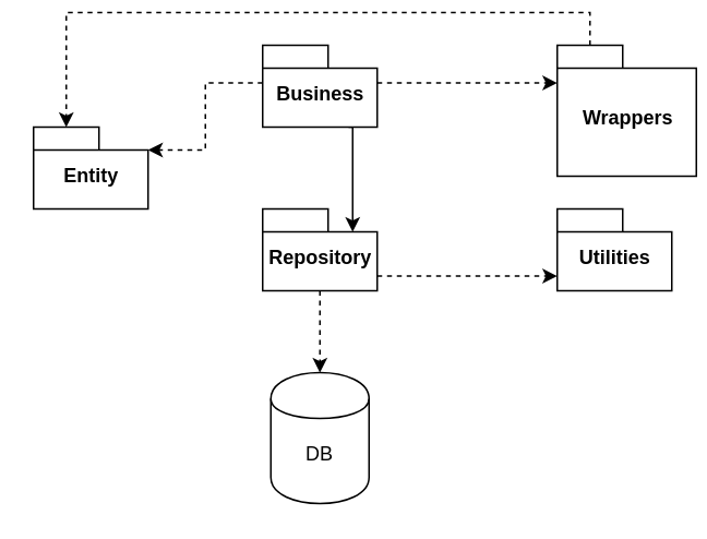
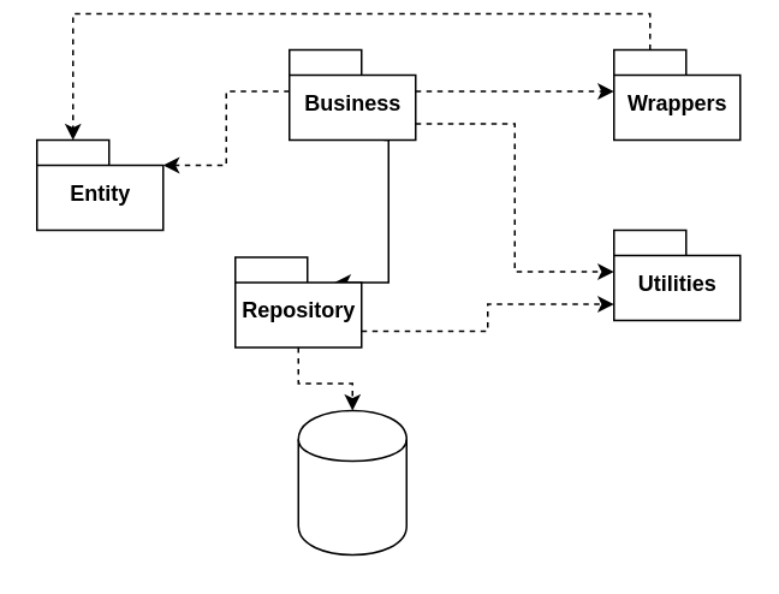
  <mxCell id="0" />
  <mxCell id="1" parent="0" />
  <mxCell id="2" style="edgeStyle=orthogonalEdgeStyle;rounded=0;orthogonalLoop=1;jettySize=auto;html=1;exitX=0;exitY=0;exitDx=0;exitDy=23;exitPerimeter=0;entryX=0;entryY=0;entryDx=70;entryDy=14;entryPerimeter=0;dashed=1;" edge="1" parent="1" source="6" target="13"><mxGeometry relative="1" as="geometry" /></mxCell>
  <mxCell id="3" style="edgeStyle=orthogonalEdgeStyle;rounded=0;orthogonalLoop=1;jettySize=auto;html=1;exitX=0;exitY=0;exitDx=70;exitDy=23;exitPerimeter=0;entryX=0;entryY=0;entryDx=0;entryDy=23;entryPerimeter=0;dashed=1;" edge="1" parent="1" source="6" target="12"><mxGeometry relative="1" as="geometry" /></mxCell>
+ <mxCell id="4" style="edgeStyle=orthogonalEdgeStyle;rounded=0;orthogonalLoop=1;jettySize=auto;html=1;exitX=0;exitY=0;exitDx=70;exitDy=41;exitPerimeter=0;entryX=0;entryY=0;entryDx=0;entryDy=23;entryPerimeter=0;dashed=1;" edge="1" parent="1" source="6" target="10"><mxGeometry relative="1" as="geometry" /></mxCell>
  <mxCell id="5" style="edgeStyle=orthogonalEdgeStyle;rounded=0;orthogonalLoop=1;jettySize=auto;html=1;exitX=0.75;exitY=1;exitDx=0;exitDy=0;exitPerimeter=0;entryX=0;entryY=0;entryDx=55;entryDy=14;entryPerimeter=0;dashed=0;" edge="1" parent="1" source="6" target="9"><mxGeometry relative="1" as="geometry"><Array as="points"><mxPoint x="215" y="70" /></Array></mxGeometry></mxCell>
  <mxCell id="6" value="Business" style="shape=folder;fontStyle=1;spacingTop=10;tabWidth=40;tabHeight=14;tabPosition=left;html=1;" vertex="1" parent="1"><mxGeometry x="160" y="20" width="70" height="50" as="geometry" /></mxCell>
  <mxCell id="7" style="edgeStyle=orthogonalEdgeStyle;rounded=0;orthogonalLoop=1;jettySize=auto;html=1;exitX=0;exitY=0;exitDx=70;exitDy=41;exitPerimeter=0;entryX=0;entryY=0;entryDx=0;entryDy=41;entryPerimeter=0;dashed=1;" edge="1" parent="1" source="9" target="10"><mxGeometry relative="1" as="geometry" /></mxCell>
  <mxCell id="8" style="edgeStyle=orthogonalEdgeStyle;rounded=0;orthogonalLoop=1;jettySize=auto;html=1;exitX=0.5;exitY=1;exitDx=0;exitDy=0;exitPerimeter=0;entryX=0.5;entryY=0;entryDx=0;entryDy=0;dashed=1;" edge="1" parent="1" source="9" target="14"><mxGeometry relative="1" as="geometry" /></mxCell>
- <mxCell id="9" value="Repository" style="shape=folder;fontStyle=1;spacingTop=10;tabWidth=40;tabHeight=14;tabPosition=left;html=1;" vertex="1" parent="1"><mxGeometry x="160" y="120" width="70" height="50" as="geometry" /></mxCell>
+ <mxCell id="9" value="Repository" style="shape=folder;fontStyle=1;spacingTop=10;tabWidth=40;tabHeight=14;tabPosition=left;html=1;" vertex="1" parent="1"><mxGeometry x="130" y="135" width="70" height="50" as="geometry" /></mxCell>
  <mxCell id="10" value="Utilities" style="shape=folder;fontStyle=1;spacingTop=10;tabWidth=40;tabHeight=14;tabPosition=left;html=1;" vertex="1" parent="1"><mxGeometry x="340" y="120" width="70" height="50" as="geometry" /></mxCell>
  <mxCell id="11" style="edgeStyle=orthogonalEdgeStyle;rounded=0;orthogonalLoop=1;jettySize=auto;html=1;exitX=0;exitY=0;exitDx=20;exitDy=0;exitPerimeter=0;entryX=0;entryY=0;entryDx=20;entryDy=0;entryPerimeter=0;dashed=1;" edge="1" parent="1" source="12" target="13"><mxGeometry relative="1" as="geometry" /></mxCell>
- <mxCell id="12" value="Wrappers" style="shape=folder;fontStyle=1;spacingTop=10;tabWidth=40;tabHeight=14;tabPosition=left;html=1;" vertex="1" parent="1"><mxGeometry x="340" y="20" width="85" height="80" as="geometry" /></mxCell>
+ <mxCell id="12" value="Wrappers" style="shape=folder;fontStyle=1;spacingTop=10;tabWidth=40;tabHeight=14;tabPosition=left;html=1;" vertex="1" parent="1"><mxGeometry x="340" y="20" width="70" height="50" as="geometry" /></mxCell>
  <mxCell id="13" value="Entity" style="shape=folder;fontStyle=1;spacingTop=10;tabWidth=40;tabHeight=14;tabPosition=left;html=1;" vertex="1" parent="1"><mxGeometry x="20" y="70" width="70" height="50" as="geometry" /></mxCell>
  <mxCell id="14" value="" style="shape=cylinder;whiteSpace=wrap;html=1;boundedLbl=1;backgroundOutline=1;" vertex="1" parent="1"><mxGeometry x="165" y="220" width="60" height="80" as="geometry" /></mxCell>
- <mxCell id="15" value="DB" style="text;html=1;strokeColor=none;fillColor=none;align=center;verticalAlign=middle;whiteSpace=wrap;rounded=0;" vertex="1" parent="1"><mxGeometry x="175" y="260" width="40" height="20" as="geometry" /></mxCell>
